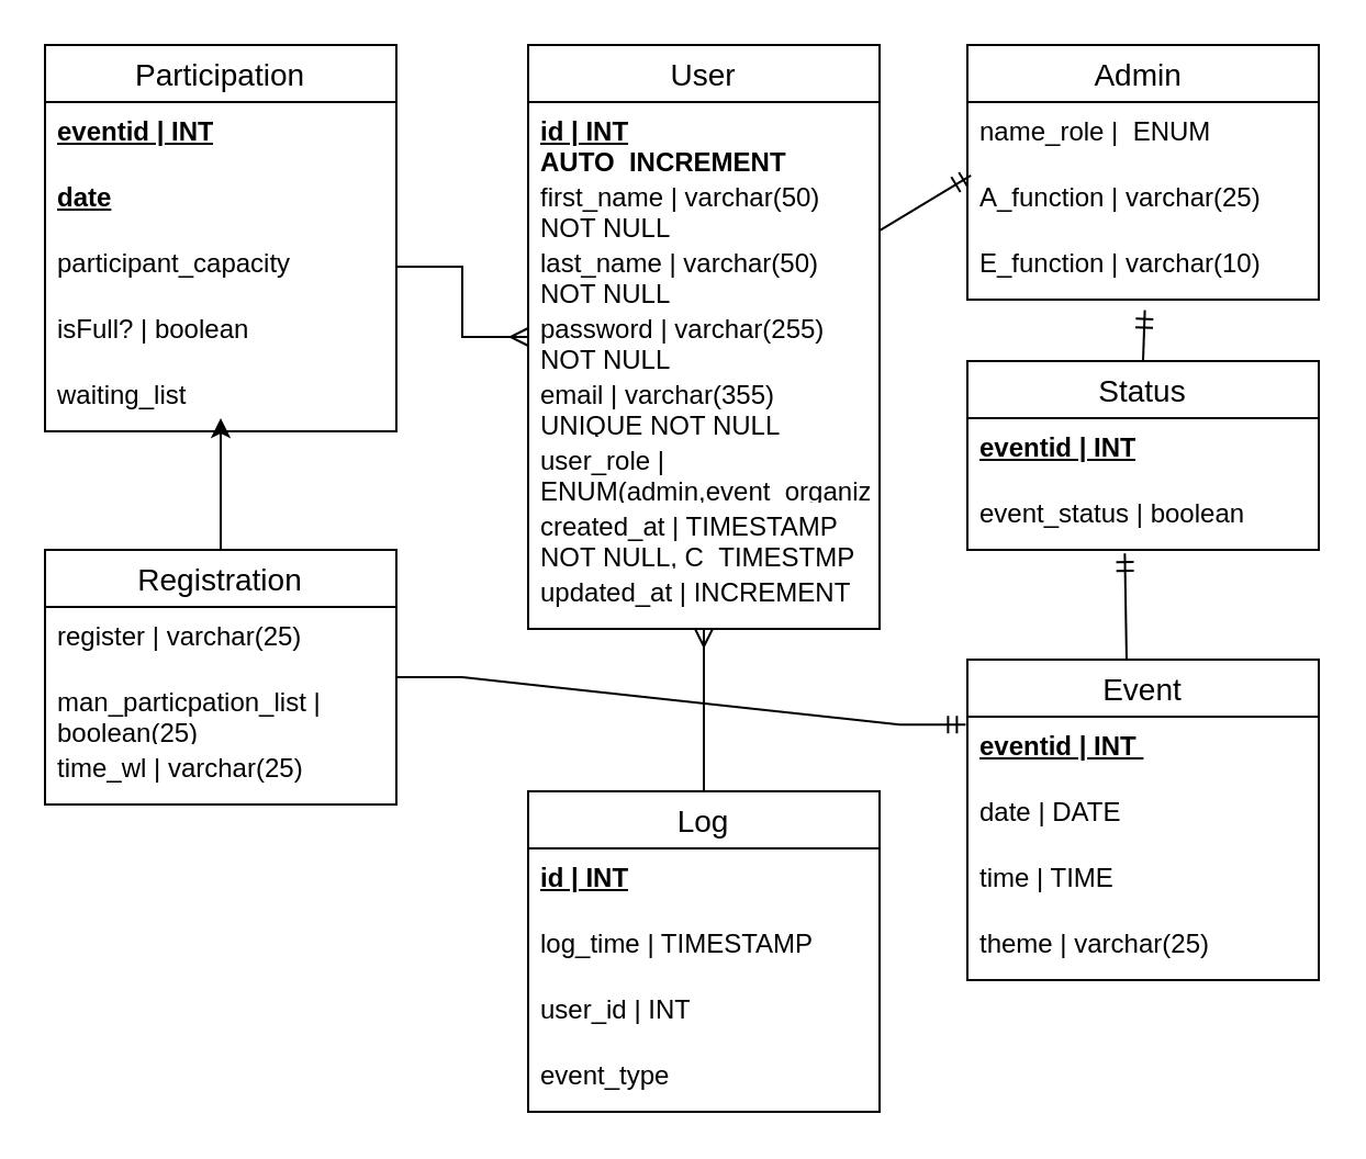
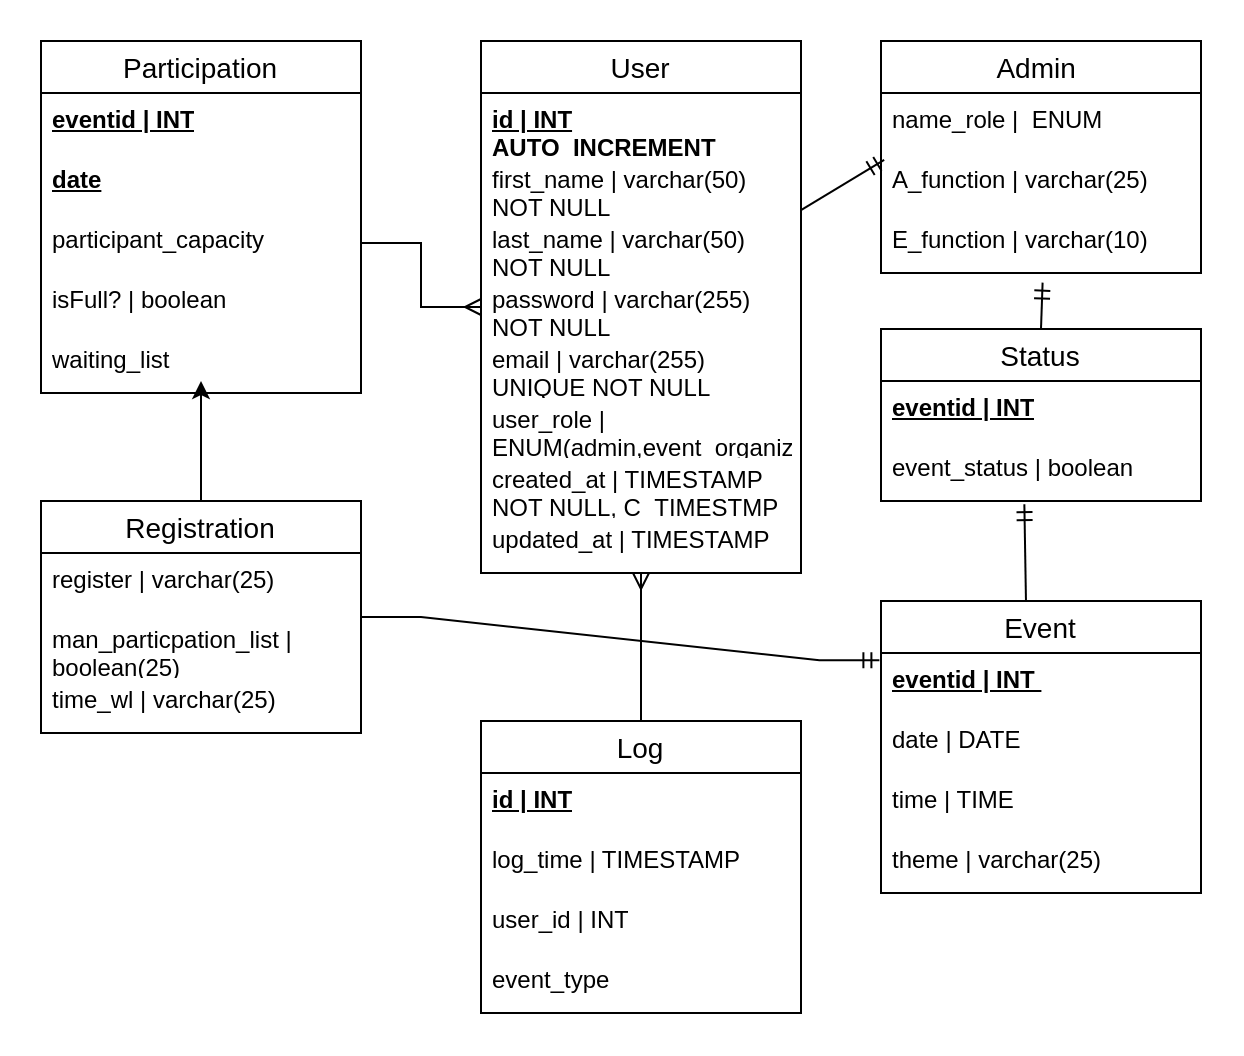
  <mxCell id="0" />
  <mxCell id="1" parent="0" />
  <mxCell id="2" value="Event" style="swimlane;fontStyle=0;childLayout=stackLayout;horizontal=1;startSize=26;horizontalStack=0;resizeParent=1;resizeParentMax=0;resizeLast=0;collapsible=1;marginBottom=0;align=center;fontSize=14;" vertex="1" parent="1"><mxGeometry x="440" y="300" width="160" height="146" as="geometry"><mxRectangle x="200" y="110" width="80" height="30" as="alternateBounds" /></mxGeometry></mxCell>
  <mxCell id="3" value="&lt;b&gt;&lt;u&gt;eventid | INT&amp;nbsp;&lt;/u&gt;&lt;/b&gt;" style="text;strokeColor=none;fillColor=none;spacingLeft=4;spacingRight=4;overflow=hidden;rotatable=0;points=[[0,0.5],[1,0.5]];portConstraint=eastwest;fontSize=12;whiteSpace=wrap;html=1;" vertex="1" parent="2"><mxGeometry y="26" width="160" height="30" as="geometry" /></mxCell>
  <mxCell id="4" value="date | DATE" style="text;strokeColor=none;fillColor=none;spacingLeft=4;spacingRight=4;overflow=hidden;rotatable=0;points=[[0,0.5],[1,0.5]];portConstraint=eastwest;fontSize=12;whiteSpace=wrap;html=1;" vertex="1" parent="2"><mxGeometry y="56" width="160" height="30" as="geometry" /></mxCell>
  <mxCell id="5" value="time | TIME" style="text;strokeColor=none;fillColor=none;spacingLeft=4;spacingRight=4;overflow=hidden;rotatable=0;points=[[0,0.5],[1,0.5]];portConstraint=eastwest;fontSize=12;whiteSpace=wrap;html=1;" vertex="1" parent="2"><mxGeometry y="86" width="160" height="30" as="geometry" /></mxCell>
  <mxCell id="6" value="theme | varchar(25)" style="text;strokeColor=none;fillColor=none;spacingLeft=4;spacingRight=4;overflow=hidden;rotatable=0;points=[[0,0.5],[1,0.5]];portConstraint=eastwest;fontSize=12;whiteSpace=wrap;html=1;" vertex="1" parent="2"><mxGeometry y="116" width="160" height="30" as="geometry" /></mxCell>
  <mxCell id="7" value="User" style="swimlane;fontStyle=0;childLayout=stackLayout;horizontal=1;startSize=26;horizontalStack=0;resizeParent=1;resizeParentMax=0;resizeLast=0;collapsible=1;marginBottom=0;align=center;fontSize=14;" vertex="1" parent="1"><mxGeometry x="240" y="20" width="160" height="266" as="geometry" /></mxCell>
  <mxCell id="8" value="&lt;b&gt;&lt;u&gt;id | INT AUTO_INCREMENT&lt;/u&gt;&lt;/b&gt;" style="text;strokeColor=none;fillColor=none;spacingLeft=4;spacingRight=4;overflow=hidden;rotatable=0;points=[[0,0.5],[1,0.5]];portConstraint=eastwest;fontSize=12;whiteSpace=wrap;html=1;" vertex="1" parent="7"><mxGeometry y="26" width="160" height="30" as="geometry" /></mxCell>
  <mxCell id="9" value="first_name | varchar(50) NOT NULL" style="text;strokeColor=none;fillColor=none;spacingLeft=4;spacingRight=4;overflow=hidden;rotatable=0;points=[[0,0.5],[1,0.5]];portConstraint=eastwest;fontSize=12;whiteSpace=wrap;html=1;" vertex="1" parent="7"><mxGeometry y="56" width="160" height="30" as="geometry" /></mxCell>
  <mxCell id="10" value="last_name | varchar(50) NOT NULL" style="text;strokeColor=none;fillColor=none;spacingLeft=4;spacingRight=4;overflow=hidden;rotatable=0;points=[[0,0.5],[1,0.5]];portConstraint=eastwest;fontSize=12;whiteSpace=wrap;html=1;" vertex="1" parent="7"><mxGeometry y="86" width="160" height="30" as="geometry" /></mxCell>
  <mxCell id="11" value="password | varchar(255) NOT NULL" style="text;strokeColor=none;fillColor=none;spacingLeft=4;spacingRight=4;overflow=hidden;rotatable=0;points=[[0,0.5],[1,0.5]];portConstraint=eastwest;fontSize=12;whiteSpace=wrap;html=1;" vertex="1" parent="7"><mxGeometry y="116" width="160" height="30" as="geometry" /></mxCell>
- <mxCell id="12" value="email | varchar(355) UNIQUE NOT NULL" style="text;strokeColor=none;fillColor=none;spacingLeft=4;spacingRight=4;overflow=hidden;rotatable=0;points=[[0,0.5],[1,0.5]];portConstraint=eastwest;fontSize=12;whiteSpace=wrap;html=1;" vertex="1" parent="7"><mxGeometry y="146" width="160" height="30" as="geometry" /></mxCell>
+ <mxCell id="12" value="email | varchar(255) UNIQUE NOT NULL" style="text;strokeColor=none;fillColor=none;spacingLeft=4;spacingRight=4;overflow=hidden;rotatable=0;points=[[0,0.5],[1,0.5]];portConstraint=eastwest;fontSize=12;whiteSpace=wrap;html=1;" vertex="1" parent="7"><mxGeometry y="146" width="160" height="30" as="geometry" /></mxCell>
  <mxCell id="13" value="user_role | ENUM(admin,event_organizer,participant)" style="text;strokeColor=none;fillColor=none;spacingLeft=4;spacingRight=4;overflow=hidden;rotatable=0;points=[[0,0.5],[1,0.5]];portConstraint=eastwest;fontSize=12;whiteSpace=wrap;html=1;" vertex="1" parent="7"><mxGeometry y="176" width="160" height="30" as="geometry" /></mxCell>
  <mxCell id="14" value="created_at | TIMESTAMP NOT NULL, C_TIMESTMP" style="text;strokeColor=none;fillColor=none;spacingLeft=4;spacingRight=4;overflow=hidden;rotatable=0;points=[[0,0.5],[1,0.5]];portConstraint=eastwest;fontSize=12;whiteSpace=wrap;html=1;" vertex="1" parent="7"><mxGeometry y="206" width="160" height="30" as="geometry" /></mxCell>
- <mxCell id="15" value="updated_at | INCREMENT&amp;nbsp;" style="text;strokeColor=none;fillColor=none;spacingLeft=4;spacingRight=4;overflow=hidden;rotatable=0;points=[[0,0.5],[1,0.5]];portConstraint=eastwest;fontSize=12;whiteSpace=wrap;html=1;" vertex="1" parent="7"><mxGeometry y="236" width="160" height="30" as="geometry" /></mxCell>
+ <mxCell id="15" value="updated_at | TIMESTAMP&amp;nbsp;" style="text;strokeColor=none;fillColor=none;spacingLeft=4;spacingRight=4;overflow=hidden;rotatable=0;points=[[0,0.5],[1,0.5]];portConstraint=eastwest;fontSize=12;whiteSpace=wrap;html=1;" vertex="1" parent="7"><mxGeometry y="236" width="160" height="30" as="geometry" /></mxCell>
  <mxCell id="16" value="Status" style="swimlane;fontStyle=0;childLayout=stackLayout;horizontal=1;startSize=26;horizontalStack=0;resizeParent=1;resizeParentMax=0;resizeLast=0;collapsible=1;marginBottom=0;align=center;fontSize=14;" vertex="1" parent="1"><mxGeometry x="440" y="164" width="160" height="86" as="geometry" /></mxCell>
  <mxCell id="17" value="&lt;b&gt;&lt;u&gt;eventid | INT&lt;/u&gt;&lt;/b&gt;" style="text;strokeColor=none;fillColor=none;spacingLeft=4;spacingRight=4;overflow=hidden;rotatable=0;points=[[0,0.5],[1,0.5]];portConstraint=eastwest;fontSize=12;whiteSpace=wrap;html=1;" vertex="1" parent="16"><mxGeometry y="26" width="160" height="30" as="geometry" /></mxCell>
  <mxCell id="18" value="event_status | boolean" style="text;strokeColor=none;fillColor=none;spacingLeft=4;spacingRight=4;overflow=hidden;rotatable=0;points=[[0,0.5],[1,0.5]];portConstraint=eastwest;fontSize=12;whiteSpace=wrap;html=1;" vertex="1" parent="16"><mxGeometry y="56" width="160" height="30" as="geometry" /></mxCell>
  <mxCell id="19" value="Log" style="swimlane;fontStyle=0;childLayout=stackLayout;horizontal=1;startSize=26;horizontalStack=0;resizeParent=1;resizeParentMax=0;resizeLast=0;collapsible=1;marginBottom=0;align=center;fontSize=14;" vertex="1" parent="1"><mxGeometry x="240" y="360" width="160" height="146" as="geometry" /></mxCell>
  <mxCell id="20" value="&lt;b&gt;&lt;u&gt;id | INT&lt;/u&gt;&lt;/b&gt;" style="text;strokeColor=none;fillColor=none;spacingLeft=4;spacingRight=4;overflow=hidden;rotatable=0;points=[[0,0.5],[1,0.5]];portConstraint=eastwest;fontSize=12;whiteSpace=wrap;html=1;" vertex="1" parent="19"><mxGeometry y="26" width="160" height="30" as="geometry" /></mxCell>
  <mxCell id="21" value="log_time | TIMESTAMP" style="text;strokeColor=none;fillColor=none;spacingLeft=4;spacingRight=4;overflow=hidden;rotatable=0;points=[[0,0.5],[1,0.5]];portConstraint=eastwest;fontSize=12;whiteSpace=wrap;html=1;" vertex="1" parent="19"><mxGeometry y="56" width="160" height="30" as="geometry" /></mxCell>
  <mxCell id="22" value="user_id | INT" style="text;strokeColor=none;fillColor=none;spacingLeft=4;spacingRight=4;overflow=hidden;rotatable=0;points=[[0,0.5],[1,0.5]];portConstraint=eastwest;fontSize=12;whiteSpace=wrap;html=1;" vertex="1" parent="19"><mxGeometry y="86" width="160" height="30" as="geometry" /></mxCell>
  <mxCell id="23" value="event_type" style="text;strokeColor=none;fillColor=none;spacingLeft=4;spacingRight=4;overflow=hidden;rotatable=0;points=[[0,0.5],[1,0.5]];portConstraint=eastwest;fontSize=12;whiteSpace=wrap;html=1;" vertex="1" parent="19"><mxGeometry y="116" width="160" height="30" as="geometry" /></mxCell>
  <mxCell id="24" value="Participation" style="swimlane;fontStyle=0;childLayout=stackLayout;horizontal=1;startSize=26;horizontalStack=0;resizeParent=1;resizeParentMax=0;resizeLast=0;collapsible=1;marginBottom=0;align=center;fontSize=14;" vertex="1" parent="1"><mxGeometry x="20" y="20" width="160" height="176" as="geometry" /></mxCell>
  <mxCell id="25" value="&lt;b&gt;&lt;u&gt;eventid | INT&lt;/u&gt;&lt;/b&gt;" style="text;strokeColor=none;fillColor=none;spacingLeft=4;spacingRight=4;overflow=hidden;rotatable=0;points=[[0,0.5],[1,0.5]];portConstraint=eastwest;fontSize=12;whiteSpace=wrap;html=1;" vertex="1" parent="24"><mxGeometry y="26" width="160" height="30" as="geometry" /></mxCell>
  <mxCell id="26" value="&lt;b&gt;&lt;u&gt;date&lt;/u&gt;&lt;/b&gt;" style="text;strokeColor=none;fillColor=none;spacingLeft=4;spacingRight=4;overflow=hidden;rotatable=0;points=[[0,0.5],[1,0.5]];portConstraint=eastwest;fontSize=12;whiteSpace=wrap;html=1;" vertex="1" parent="24"><mxGeometry y="56" width="160" height="30" as="geometry" /></mxCell>
  <mxCell id="27" value="participant_capacity" style="text;strokeColor=none;fillColor=none;spacingLeft=4;spacingRight=4;overflow=hidden;rotatable=0;points=[[0,0.5],[1,0.5]];portConstraint=eastwest;fontSize=12;whiteSpace=wrap;html=1;" vertex="1" parent="24"><mxGeometry y="86" width="160" height="30" as="geometry" /></mxCell>
  <mxCell id="28" value="isFull? | boolean" style="text;strokeColor=none;fillColor=none;spacingLeft=4;spacingRight=4;overflow=hidden;rotatable=0;points=[[0,0.5],[1,0.5]];portConstraint=eastwest;fontSize=12;whiteSpace=wrap;html=1;" vertex="1" parent="24"><mxGeometry y="116" width="160" height="30" as="geometry" /></mxCell>
  <mxCell id="29" value="waiting_list" style="text;strokeColor=none;fillColor=none;spacingLeft=4;spacingRight=4;overflow=hidden;rotatable=0;points=[[0,0.5],[1,0.5]];portConstraint=eastwest;fontSize=12;whiteSpace=wrap;html=1;" vertex="1" parent="24"><mxGeometry y="146" width="160" height="30" as="geometry" /></mxCell>
  <mxCell id="30" style="edgeStyle=orthogonalEdgeStyle;rounded=0;orthogonalLoop=1;jettySize=auto;html=1;" edge="1" parent="1" source="31"><mxGeometry relative="1" as="geometry"><mxPoint x="100" y="190" as="targetPoint" /></mxGeometry></mxCell>
  <mxCell id="31" value="Registration" style="swimlane;fontStyle=0;childLayout=stackLayout;horizontal=1;startSize=26;horizontalStack=0;resizeParent=1;resizeParentMax=0;resizeLast=0;collapsible=1;marginBottom=0;align=center;fontSize=14;" vertex="1" parent="1"><mxGeometry x="20" y="250" width="160" height="116" as="geometry" /></mxCell>
  <mxCell id="32" value="register |&lt;span style=&quot;white-space: pre;&quot;&gt; &lt;/span&gt;varchar(25)" style="text;strokeColor=none;fillColor=none;spacingLeft=4;spacingRight=4;overflow=hidden;rotatable=0;points=[[0,0.5],[1,0.5]];portConstraint=eastwest;fontSize=12;whiteSpace=wrap;html=1;" vertex="1" parent="31"><mxGeometry y="26" width="160" height="30" as="geometry" /></mxCell>
  <mxCell id="33" value="man_particpation_list | boolean(25)" style="text;strokeColor=none;fillColor=none;spacingLeft=4;spacingRight=4;overflow=hidden;rotatable=0;points=[[0,0.5],[1,0.5]];portConstraint=eastwest;fontSize=12;whiteSpace=wrap;html=1;" vertex="1" parent="31"><mxGeometry y="56" width="160" height="30" as="geometry" /></mxCell>
  <mxCell id="34" value="time_wl | varchar(25)" style="text;strokeColor=none;fillColor=none;spacingLeft=4;spacingRight=4;overflow=hidden;rotatable=0;points=[[0,0.5],[1,0.5]];portConstraint=eastwest;fontSize=12;whiteSpace=wrap;html=1;" vertex="1" parent="31"><mxGeometry y="86" width="160" height="30" as="geometry" /></mxCell>
  <mxCell id="35" value="Admin " style="swimlane;fontStyle=0;childLayout=stackLayout;horizontal=1;startSize=26;horizontalStack=0;resizeParent=1;resizeParentMax=0;resizeLast=0;collapsible=1;marginBottom=0;align=center;fontSize=14;" vertex="1" parent="1"><mxGeometry x="440" y="20" width="160" height="116" as="geometry" /></mxCell>
  <mxCell id="36" value="name_role |&amp;nbsp; ENUM" style="text;strokeColor=none;fillColor=none;spacingLeft=4;spacingRight=4;overflow=hidden;rotatable=0;points=[[0,0.5],[1,0.5]];portConstraint=eastwest;fontSize=12;whiteSpace=wrap;html=1;" vertex="1" parent="35"><mxGeometry y="26" width="160" height="30" as="geometry" /></mxCell>
  <mxCell id="37" value="A_function | varchar(25)" style="text;strokeColor=none;fillColor=none;spacingLeft=4;spacingRight=4;overflow=hidden;rotatable=0;points=[[0,0.5],[1,0.5]];portConstraint=eastwest;fontSize=12;whiteSpace=wrap;html=1;" vertex="1" parent="35"><mxGeometry y="56" width="160" height="30" as="geometry" /></mxCell>
  <mxCell id="38" value="E_function | varchar(10)" style="text;strokeColor=none;fillColor=none;spacingLeft=4;spacingRight=4;overflow=hidden;rotatable=0;points=[[0,0.5],[1,0.5]];portConstraint=eastwest;fontSize=12;whiteSpace=wrap;html=1;" vertex="1" parent="35"><mxGeometry y="86" width="160" height="30" as="geometry" /></mxCell>
  <mxCell id="39" value="" style="fontSize=12;html=1;endArrow=ERmandOne;rounded=0;entryX=0.01;entryY=0.113;entryDx=0;entryDy=0;entryPerimeter=0;" edge="1" parent="1" source="7" target="37"><mxGeometry width="100" height="100" relative="1" as="geometry"><mxPoint x="430" y="110" as="sourcePoint" /><mxPoint x="530" y="10" as="targetPoint" /></mxGeometry></mxCell>
  <mxCell id="40" value="" style="fontSize=12;html=1;endArrow=ERmany;rounded=0;" edge="1" parent="1" source="19" target="7"><mxGeometry width="100" height="100" relative="1" as="geometry"><mxPoint x="320" y="330" as="sourcePoint" /><mxPoint x="420" y="230" as="targetPoint" /></mxGeometry></mxCell>
  <mxCell id="41" value="" style="edgeStyle=entityRelationEdgeStyle;fontSize=12;html=1;endArrow=ERmany;rounded=0;exitX=1;exitY=0.5;exitDx=0;exitDy=0;" edge="1" parent="1" source="27" target="7"><mxGeometry width="100" height="100" relative="1" as="geometry"><mxPoint x="320" y="330" as="sourcePoint" /><mxPoint x="420" y="230" as="targetPoint" /></mxGeometry></mxCell>
  <mxCell id="42" value="" style="fontSize=12;html=1;endArrow=ERmandOne;rounded=0;entryX=0.505;entryY=1.16;entryDx=0;entryDy=0;entryPerimeter=0;exitX=0.5;exitY=0;exitDx=0;exitDy=0;" edge="1" parent="1" source="16" target="38"><mxGeometry width="100" height="100" relative="1" as="geometry"><mxPoint x="320" y="330" as="sourcePoint" /><mxPoint x="420" y="230" as="targetPoint" /></mxGeometry></mxCell>
  <mxCell id="43" value="" style="fontSize=12;html=1;endArrow=ERmandOne;rounded=0;exitX=0.453;exitY=-0.003;exitDx=0;exitDy=0;exitPerimeter=0;entryX=0.448;entryY=1.053;entryDx=0;entryDy=0;entryPerimeter=0;" edge="1" parent="1" source="2" target="18"><mxGeometry width="100" height="100" relative="1" as="geometry"><mxPoint x="320" y="330" as="sourcePoint" /><mxPoint x="420" y="230" as="targetPoint" /></mxGeometry></mxCell>
  <mxCell id="44" value="" style="edgeStyle=entityRelationEdgeStyle;fontSize=12;html=1;endArrow=ERmandOne;rounded=0;entryX=-0.005;entryY=0.12;entryDx=0;entryDy=0;entryPerimeter=0;" edge="1" parent="1" source="31" target="3"><mxGeometry width="100" height="100" relative="1" as="geometry"><mxPoint x="320" y="330" as="sourcePoint" /><mxPoint x="420" y="230" as="targetPoint" /></mxGeometry></mxCell>
